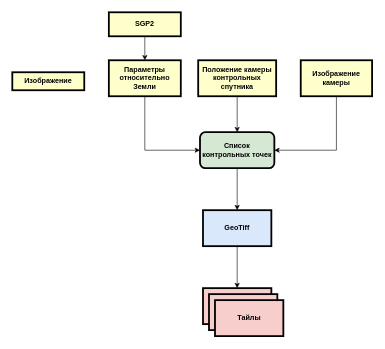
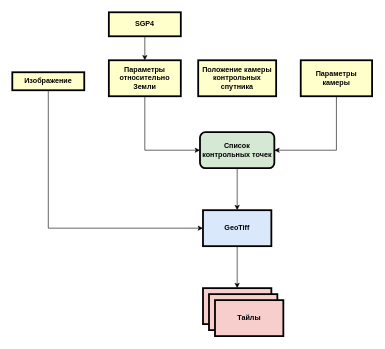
  <mxCell id="0" />
  <mxCell id="1" parent="0" />
+ <mxCell id="2" style="edgeStyle=orthogonalEdgeStyle;rounded=0;orthogonalLoop=1;jettySize=auto;html=1;entryX=0;entryY=0.5;entryDx=0;entryDy=0;exitX=0.5;exitY=1;exitDx=0;exitDy=0;" edge="1" parent="1" source="3" target="15"><mxGeometry relative="1" as="geometry" /></mxCell>
  <mxCell id="3" value="Изображение" style="whiteSpace=wrap;align=center;verticalAlign=middle;fontStyle=1;strokeWidth=3;fillColor=#FFFFCC" parent="1" vertex="1"><mxGeometry x="20" y="120" width="120" height="30" as="geometry" /></mxCell>
  <mxCell id="4" style="edgeStyle=orthogonalEdgeStyle;rounded=0;orthogonalLoop=1;jettySize=auto;html=1;entryX=0;entryY=0.5;entryDx=0;entryDy=0;exitX=0.5;exitY=1;exitDx=0;exitDy=0;" edge="1" parent="1" source="5" target="13"><mxGeometry relative="1" as="geometry" /></mxCell>
  <mxCell id="5" value="Параметры относительно Земли" style="whiteSpace=wrap;align=center;verticalAlign=middle;fontStyle=1;strokeWidth=3;fillColor=#FFFFCC" vertex="1" parent="1"><mxGeometry x="181" y="100" width="120" height="60" as="geometry" /></mxCell>
  <mxCell id="6" style="edgeStyle=orthogonalEdgeStyle;rounded=0;orthogonalLoop=1;jettySize=auto;html=1;" edge="1" parent="1" source="7" target="5"><mxGeometry relative="1" as="geometry" /></mxCell>
- <mxCell id="7" value="SGP2" style="whiteSpace=wrap;align=center;verticalAlign=middle;fontStyle=1;strokeWidth=3;fillColor=#FFFFCC" vertex="1" parent="1"><mxGeometry x="181" y="20" width="120" height="40" as="geometry" /></mxCell>
- <mxCell id="8" style="edgeStyle=orthogonalEdgeStyle;rounded=0;orthogonalLoop=1;jettySize=auto;html=1;entryX=0.5;entryY=0;entryDx=0;entryDy=0;" edge="1" parent="1" source="9" target="13"><mxGeometry relative="1" as="geometry" /></mxCell>
+ <mxCell id="7" value="SGP4" style="whiteSpace=wrap;align=center;verticalAlign=middle;fontStyle=1;strokeWidth=3;fillColor=#FFFFCC" vertex="1" parent="1"><mxGeometry x="181" y="20" width="120" height="40" as="geometry" /></mxCell>
  <mxCell id="9" value="Положение камеры контрольных спутника" style="whiteSpace=wrap;align=center;verticalAlign=middle;fontStyle=1;strokeWidth=3;fillColor=#FFFFCC" vertex="1" parent="1"><mxGeometry x="330" y="100" width="130" height="60" as="geometry" /></mxCell>
  <mxCell id="10" style="edgeStyle=orthogonalEdgeStyle;rounded=0;orthogonalLoop=1;jettySize=auto;html=1;entryX=1;entryY=0.5;entryDx=0;entryDy=0;exitX=0.5;exitY=1;exitDx=0;exitDy=0;" edge="1" parent="1" source="11" target="13"><mxGeometry relative="1" as="geometry" /></mxCell>
- <mxCell id="11" value="Изображение камеры" style="whiteSpace=wrap;align=center;verticalAlign=middle;fontStyle=1;strokeWidth=3;fillColor=#FFFFCC" vertex="1" parent="1"><mxGeometry x="501" y="100" width="119" height="60" as="geometry" /></mxCell>
+ <mxCell id="11" value="Параметры камеры" style="whiteSpace=wrap;align=center;verticalAlign=middle;fontStyle=1;strokeWidth=3;fillColor=#FFFFCC" vertex="1" parent="1"><mxGeometry x="501" y="100" width="119" height="60" as="geometry" /></mxCell>
  <mxCell id="12" style="edgeStyle=orthogonalEdgeStyle;rounded=0;orthogonalLoop=1;jettySize=auto;html=1;entryX=0.5;entryY=0;entryDx=0;entryDy=0;" edge="1" parent="1" source="13" target="15"><mxGeometry relative="1" as="geometry" /></mxCell>
  <mxCell id="13" value="Список контрольных точек" style="whiteSpace=wrap;align=center;verticalAlign=middle;fontStyle=1;strokeWidth=3;fillColor=#d5e8d4;strokeColor=#000000;rounded=1;" vertex="1" parent="1"><mxGeometry x="333" y="220" width="124" height="60" as="geometry" /></mxCell>
  <mxCell id="14" style="edgeStyle=orthogonalEdgeStyle;rounded=0;orthogonalLoop=1;jettySize=auto;html=1;entryX=0.5;entryY=0;entryDx=0;entryDy=0;" edge="1" parent="1" source="15" target="16"><mxGeometry relative="1" as="geometry" /></mxCell>
  <mxCell id="15" value="GeoTiff" style="whiteSpace=wrap;align=center;verticalAlign=middle;fontStyle=1;strokeWidth=3;fillColor=#dae8fc;strokeColor=#000000;" vertex="1" parent="1"><mxGeometry x="338" y="350" width="114" height="60" as="geometry" /></mxCell>
  <mxCell id="16" value="Тайлы" style="whiteSpace=wrap;align=center;verticalAlign=middle;fontStyle=1;strokeWidth=3;fillColor=#f8cecc;strokeColor=#000000;" vertex="1" parent="1"><mxGeometry x="338" y="480" width="114" height="60" as="geometry" /></mxCell>
  <mxCell id="17" value="Тайлы" style="whiteSpace=wrap;align=center;verticalAlign=middle;fontStyle=1;strokeWidth=3;fillColor=#f8cecc;strokeColor=#000000;" vertex="1" parent="1"><mxGeometry x="348" y="490" width="114" height="60" as="geometry" /></mxCell>
  <mxCell id="18" value="Тайлы" style="whiteSpace=wrap;align=center;verticalAlign=middle;fontStyle=1;strokeWidth=3;fillColor=#f8cecc;strokeColor=#000000;" vertex="1" parent="1"><mxGeometry x="358" y="500" width="114" height="60" as="geometry" /></mxCell>
